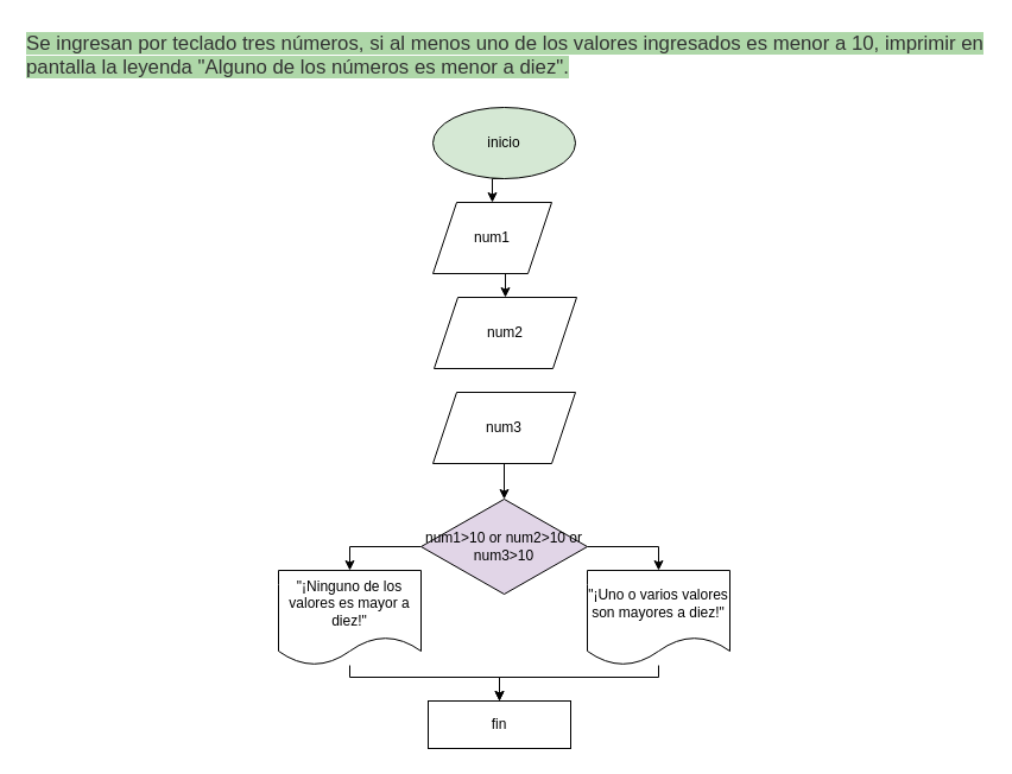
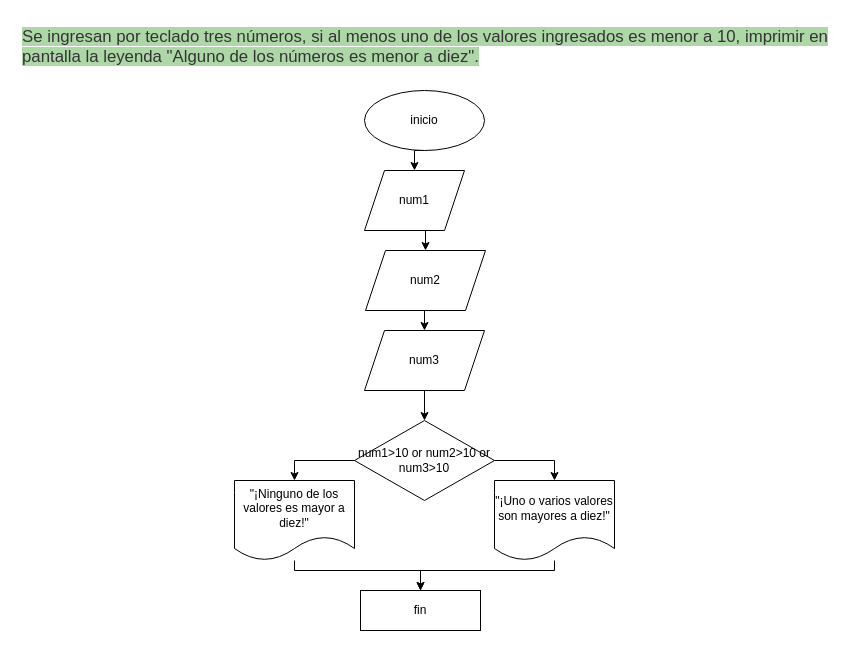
  <mxCell id="0" />
  <mxCell id="1" parent="0" />
  <mxCell id="2" value="&lt;span style=&quot;color: rgb(51, 51, 51); font-family: sans-serif, arial; font-size: 16.8px; font-style: normal; font-variant-ligatures: normal; font-variant-caps: normal; font-weight: 400; letter-spacing: normal; orphans: 2; text-align: left; text-indent: 0px; text-transform: none; widows: 2; word-spacing: 0px; -webkit-text-stroke-width: 0px; background-color: rgb(174, 215, 168); text-decoration-thickness: initial; text-decoration-style: initial; text-decoration-color: initial; float: none; display: inline !important;&quot;&gt;Se ingresan por teclado tres números, si al menos uno de los valores ingresados es menor a 10, imprimir en pantalla la leyenda &quot;Alguno de los números es menor a diez&quot;.&lt;/span&gt;" style="text;whiteSpace=wrap;html=1;" vertex="1" parent="1"><mxGeometry x="20" width="810" height="50" as="geometry" y="20" /></mxCell>
  <mxCell id="3" style="edgeStyle=orthogonalEdgeStyle;rounded=0;orthogonalLoop=1;jettySize=auto;html=1;exitX=0.5;exitY=1;exitDx=0;exitDy=0;entryX=0.5;entryY=0;entryDx=0;entryDy=0;" edge="1" parent="1" source="4" target="6"><mxGeometry relative="1" as="geometry" /></mxCell>
- <mxCell id="4" value="inicio" style="ellipse;whiteSpace=wrap;html=1;fillColor=#d5e8d4;" vertex="1" parent="1"><mxGeometry x="364" y="90" width="120" height="60" as="geometry" /></mxCell>
+ <mxCell id="4" value="inicio" style="ellipse;whiteSpace=wrap;html=1;" vertex="1" parent="1"><mxGeometry x="364" y="90" width="120" height="60" as="geometry" /></mxCell>
  <mxCell id="5" style="edgeStyle=orthogonalEdgeStyle;rounded=0;orthogonalLoop=1;jettySize=auto;html=1;exitX=0.5;exitY=1;exitDx=0;exitDy=0;entryX=0.5;entryY=0;entryDx=0;entryDy=0;" edge="1" parent="1" source="6" target="8"><mxGeometry relative="1" as="geometry" /></mxCell>
  <mxCell id="6" value="num1" style="shape=parallelogram;perimeter=parallelogramPerimeter;whiteSpace=wrap;html=1;fixedSize=1;" vertex="1" parent="1"><mxGeometry x="364" y="170" width="100" height="60" as="geometry" /></mxCell>
+ <mxCell id="7" style="edgeStyle=orthogonalEdgeStyle;rounded=0;orthogonalLoop=1;jettySize=auto;html=1;exitX=0.5;exitY=1;exitDx=0;exitDy=0;entryX=0.5;entryY=0;entryDx=0;entryDy=0;" edge="1" parent="1" source="8" target="10"><mxGeometry relative="1" as="geometry" /></mxCell>
  <mxCell id="8" value="num2" style="shape=parallelogram;perimeter=parallelogramPerimeter;whiteSpace=wrap;html=1;fixedSize=1;" vertex="1" parent="1"><mxGeometry x="365" y="250" width="120" height="60" as="geometry" /></mxCell>
  <mxCell id="9" style="edgeStyle=orthogonalEdgeStyle;rounded=0;orthogonalLoop=1;jettySize=auto;html=1;exitX=0.5;exitY=1;exitDx=0;exitDy=0;entryX=0.5;entryY=0;entryDx=0;entryDy=0;" edge="1" parent="1" source="10" target="13"><mxGeometry relative="1" as="geometry" /></mxCell>
  <mxCell id="10" value="num3" style="shape=parallelogram;perimeter=parallelogramPerimeter;whiteSpace=wrap;html=1;fixedSize=1;" vertex="1" parent="1"><mxGeometry x="364" y="330" width="120" height="60" as="geometry" /></mxCell>
  <mxCell id="11" style="edgeStyle=orthogonalEdgeStyle;rounded=0;orthogonalLoop=1;jettySize=auto;html=1;exitX=0;exitY=0.5;exitDx=0;exitDy=0;entryX=0.5;entryY=0;entryDx=0;entryDy=0;" edge="1" parent="1" source="13" target="17"><mxGeometry relative="1" as="geometry" /></mxCell>
  <mxCell id="12" style="edgeStyle=orthogonalEdgeStyle;rounded=0;orthogonalLoop=1;jettySize=auto;html=1;exitX=1;exitY=0.5;exitDx=0;exitDy=0;entryX=0.5;entryY=0;entryDx=0;entryDy=0;" edge="1" parent="1" source="13" target="15"><mxGeometry relative="1" as="geometry" /></mxCell>
- <mxCell id="13" value="num1&amp;gt;10 or num2&amp;gt;10 or num3&amp;gt;10" style="rhombus;whiteSpace=wrap;html=1;fillColor=#e1d5e7;" vertex="1" parent="1"><mxGeometry x="354" y="420" width="140" height="80" as="geometry" /></mxCell>
+ <mxCell id="13" value="num1&amp;gt;10 or num2&amp;gt;10 or num3&amp;gt;10" style="rhombus;whiteSpace=wrap;html=1;" vertex="1" parent="1"><mxGeometry x="354" y="420" width="140" height="80" as="geometry" /></mxCell>
  <mxCell id="14" style="edgeStyle=orthogonalEdgeStyle;rounded=0;orthogonalLoop=1;jettySize=auto;html=1;entryX=0.5;entryY=0;entryDx=0;entryDy=0;" edge="1" parent="1" source="15" target="18"><mxGeometry relative="1" as="geometry"><Array as="points"><mxPoint x="554" y="570" /><mxPoint x="420" y="570" /></Array></mxGeometry></mxCell>
  <mxCell id="15" value="&quot;¡Uno o varios valores son mayores a diez!&quot;" style="shape=document;whiteSpace=wrap;html=1;boundedLbl=1;" vertex="1" parent="1"><mxGeometry x="494" y="480" width="120" height="80" as="geometry" /></mxCell>
  <mxCell id="16" style="edgeStyle=orthogonalEdgeStyle;rounded=0;orthogonalLoop=1;jettySize=auto;html=1;entryX=0.5;entryY=0;entryDx=0;entryDy=0;" edge="1" parent="1" source="17" target="18"><mxGeometry relative="1" as="geometry"><Array as="points"><mxPoint x="294" y="570" /><mxPoint x="420" y="570" /></Array></mxGeometry></mxCell>
  <mxCell id="17" value="&quot;¡Ninguno de los valores es mayor a diez!&quot;" style="shape=document;whiteSpace=wrap;html=1;boundedLbl=1;" vertex="1" parent="1"><mxGeometry x="234" y="480" width="120" height="80" as="geometry" /></mxCell>
  <mxCell id="18" value="fin" style="whiteSpace=wrap;html=1;rounded=0;" vertex="1" parent="1"><mxGeometry x="360" y="590" width="120" height="40" as="geometry" /></mxCell>
